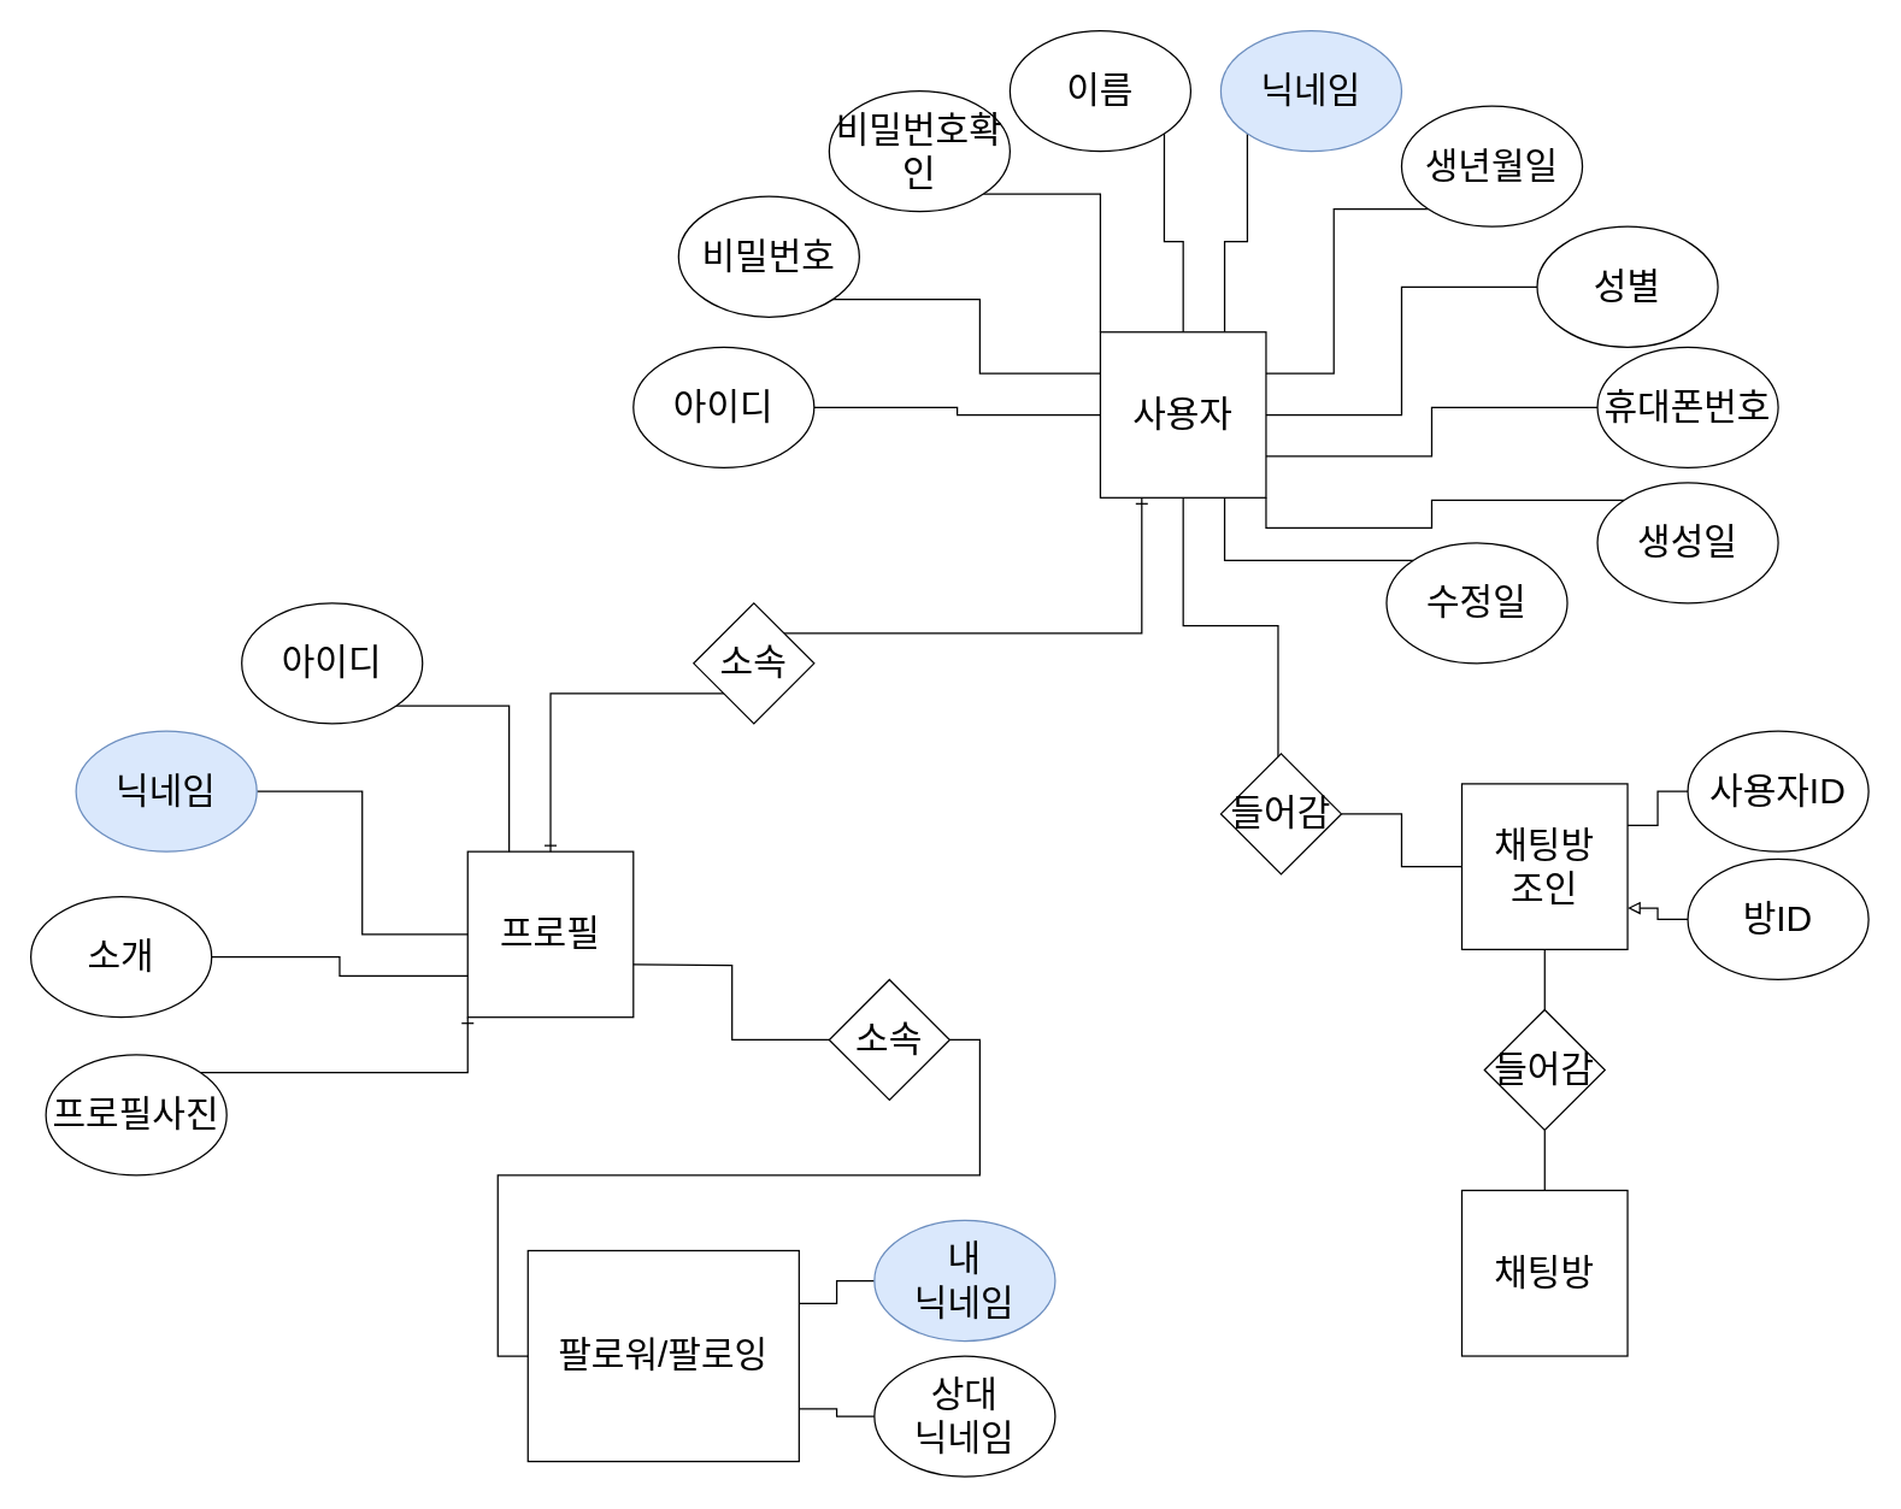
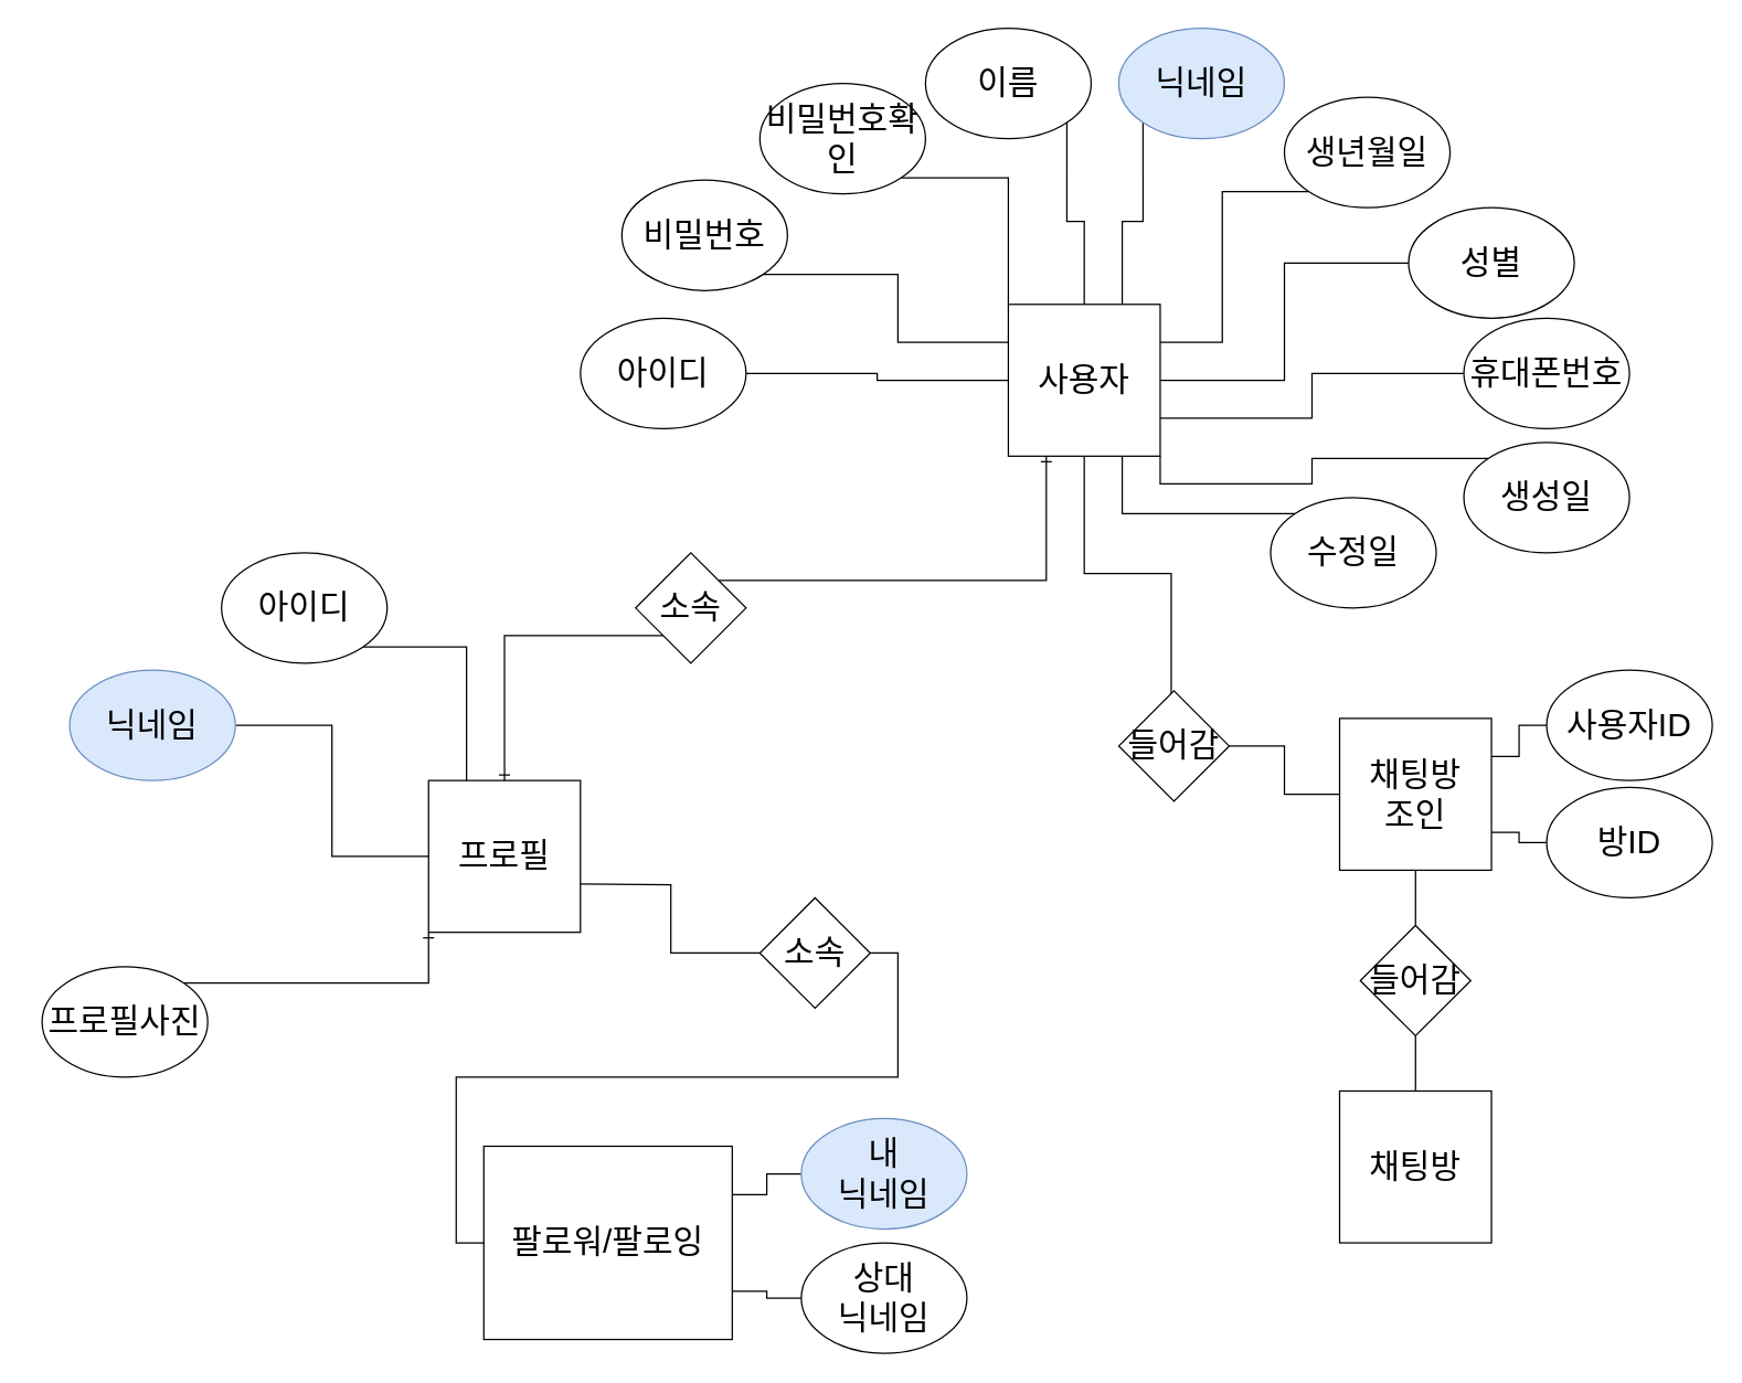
  <mxCell id="0" />
  <mxCell id="1" parent="0" />
  <mxCell id="2" style="edgeStyle=orthogonalEdgeStyle;rounded=0;orthogonalLoop=1;jettySize=auto;html=1;exitX=0.5;exitY=1;exitDx=0;exitDy=0;entryX=0.475;entryY=0.25;entryDx=0;entryDy=0;entryPerimeter=0;endArrow=none;endFill=0;" edge="1" parent="1" source="3" target="52"><mxGeometry relative="1" as="geometry" /></mxCell>
  <mxCell id="3" value="&lt;span style=&quot;font-size: 24px&quot;&gt;사용자&lt;/span&gt;" style="whiteSpace=wrap;html=1;aspect=fixed;" parent="1" vertex="1"><mxGeometry x="730" y="220" width="110" height="110" as="geometry" /></mxCell>
  <mxCell id="4" style="edgeStyle=orthogonalEdgeStyle;rounded=0;orthogonalLoop=1;jettySize=auto;html=1;exitX=1;exitY=0.5;exitDx=0;exitDy=0;endArrow=none;endFill=0;" parent="1" source="5" target="3" edge="1"><mxGeometry relative="1" as="geometry" /></mxCell>
  <mxCell id="5" value="&lt;font style=&quot;font-size: 24px&quot;&gt;아이디&lt;/font&gt;" style="ellipse;whiteSpace=wrap;html=1;" parent="1" vertex="1"><mxGeometry x="420" y="230" width="120" height="80" as="geometry" /></mxCell>
  <mxCell id="6" style="edgeStyle=orthogonalEdgeStyle;rounded=0;orthogonalLoop=1;jettySize=auto;html=1;exitX=1;exitY=1;exitDx=0;exitDy=0;entryX=0;entryY=0;entryDx=0;entryDy=0;endArrow=none;endFill=0;" parent="1" source="7" target="3" edge="1"><mxGeometry relative="1" as="geometry" /></mxCell>
  <mxCell id="7" value="&lt;font style=&quot;font-size: 24px&quot;&gt;비밀번호확인&lt;/font&gt;" style="ellipse;whiteSpace=wrap;html=1;" parent="1" vertex="1"><mxGeometry x="550" y="60" width="120" height="80" as="geometry" /></mxCell>
  <mxCell id="8" style="edgeStyle=orthogonalEdgeStyle;rounded=0;orthogonalLoop=1;jettySize=auto;html=1;exitX=1;exitY=1;exitDx=0;exitDy=0;entryX=0;entryY=0.25;entryDx=0;entryDy=0;endArrow=none;endFill=0;" parent="1" source="9" target="3" edge="1"><mxGeometry relative="1" as="geometry" /></mxCell>
  <mxCell id="9" value="&lt;font style=&quot;font-size: 24px&quot;&gt;비밀번호&lt;/font&gt;" style="ellipse;whiteSpace=wrap;html=1;" parent="1" vertex="1"><mxGeometry x="450" y="130" width="120" height="80" as="geometry" /></mxCell>
  <mxCell id="10" style="edgeStyle=orthogonalEdgeStyle;rounded=0;orthogonalLoop=1;jettySize=auto;html=1;exitX=1;exitY=1;exitDx=0;exitDy=0;endArrow=none;endFill=0;" parent="1" source="11" target="3" edge="1"><mxGeometry relative="1" as="geometry" /></mxCell>
  <mxCell id="11" value="&lt;font style=&quot;font-size: 24px&quot;&gt;이름&lt;/font&gt;" style="ellipse;whiteSpace=wrap;html=1;" parent="1" vertex="1"><mxGeometry x="670" y="20" width="120" height="80" as="geometry" /></mxCell>
  <mxCell id="12" style="edgeStyle=orthogonalEdgeStyle;rounded=0;orthogonalLoop=1;jettySize=auto;html=1;exitX=0;exitY=1;exitDx=0;exitDy=0;entryX=0.75;entryY=0;entryDx=0;entryDy=0;endArrow=none;endFill=0;" parent="1" source="13" target="3" edge="1"><mxGeometry relative="1" as="geometry" /></mxCell>
  <mxCell id="13" value="&lt;font style=&quot;font-size: 24px&quot;&gt;닉네임&lt;/font&gt;" style="ellipse;whiteSpace=wrap;html=1;fillColor=#dae8fc;strokeColor=#6c8ebf;" parent="1" vertex="1"><mxGeometry x="810" y="20" width="120" height="80" as="geometry" /></mxCell>
  <mxCell id="14" style="edgeStyle=orthogonalEdgeStyle;rounded=0;orthogonalLoop=1;jettySize=auto;html=1;exitX=0;exitY=1;exitDx=0;exitDy=0;entryX=1;entryY=0.25;entryDx=0;entryDy=0;endArrow=none;endFill=0;" parent="1" source="15" target="3" edge="1"><mxGeometry relative="1" as="geometry" /></mxCell>
  <mxCell id="15" value="&lt;font style=&quot;font-size: 24px&quot;&gt;생년월일&lt;/font&gt;" style="ellipse;whiteSpace=wrap;html=1;" parent="1" vertex="1"><mxGeometry x="930" y="70" width="120" height="80" as="geometry" /></mxCell>
  <mxCell id="16" style="edgeStyle=orthogonalEdgeStyle;rounded=0;orthogonalLoop=1;jettySize=auto;html=1;exitX=0;exitY=0.5;exitDx=0;exitDy=0;entryX=1;entryY=0.5;entryDx=0;entryDy=0;endArrow=none;endFill=0;" parent="1" source="17" target="3" edge="1"><mxGeometry relative="1" as="geometry" /></mxCell>
  <mxCell id="17" value="&lt;font style=&quot;font-size: 24px&quot;&gt;성별&lt;/font&gt;" style="ellipse;whiteSpace=wrap;html=1;" parent="1" vertex="1"><mxGeometry x="1020" y="150" width="120" height="80" as="geometry" /></mxCell>
  <mxCell id="18" style="edgeStyle=orthogonalEdgeStyle;rounded=0;orthogonalLoop=1;jettySize=auto;html=1;exitX=0;exitY=0.5;exitDx=0;exitDy=0;entryX=1;entryY=0.75;entryDx=0;entryDy=0;endArrow=none;endFill=0;" parent="1" source="19" target="3" edge="1"><mxGeometry relative="1" as="geometry" /></mxCell>
  <mxCell id="19" value="&lt;span style=&quot;font-size: 24px&quot;&gt;휴대폰번호&lt;/span&gt;" style="ellipse;whiteSpace=wrap;html=1;" parent="1" vertex="1"><mxGeometry x="1060" y="230" width="120" height="80" as="geometry" /></mxCell>
  <mxCell id="20" value="&lt;span style=&quot;font-size: 24px&quot;&gt;프로필&lt;br&gt;&lt;/span&gt;" style="whiteSpace=wrap;html=1;aspect=fixed;" parent="1" vertex="1"><mxGeometry x="310" y="565" width="110" height="110" as="geometry" /></mxCell>
  <mxCell id="21" style="edgeStyle=orthogonalEdgeStyle;rounded=0;orthogonalLoop=1;jettySize=auto;html=1;exitX=1;exitY=0.5;exitDx=0;exitDy=0;endArrow=none;endFill=0;" parent="1" source="22" target="20" edge="1"><mxGeometry relative="1" as="geometry" /></mxCell>
  <mxCell id="22" value="&lt;font style=&quot;font-size: 24px&quot;&gt;닉네임&lt;/font&gt;" style="ellipse;whiteSpace=wrap;html=1;fillColor=#dae8fc;strokeColor=#6c8ebf;" parent="1" vertex="1"><mxGeometry x="50" y="485" width="120" height="80" as="geometry" /></mxCell>
- <mxCell id="23" style="edgeStyle=orthogonalEdgeStyle;rounded=0;orthogonalLoop=1;jettySize=auto;html=1;exitX=1;exitY=0.5;exitDx=0;exitDy=0;entryX=0;entryY=0.75;entryDx=0;entryDy=0;endArrow=none;endFill=0;" parent="1" source="24" target="20" edge="1"><mxGeometry relative="1" as="geometry" /></mxCell>
- <mxCell id="24" value="&lt;font style=&quot;font-size: 24px&quot;&gt;소개&lt;/font&gt;" style="ellipse;whiteSpace=wrap;html=1;" parent="1" vertex="1"><mxGeometry x="20" y="595" width="120" height="80" as="geometry" /></mxCell>
  <mxCell id="25" style="edgeStyle=orthogonalEdgeStyle;rounded=0;orthogonalLoop=1;jettySize=auto;html=1;exitX=1;exitY=0;exitDx=0;exitDy=0;entryX=0.25;entryY=1;entryDx=0;entryDy=0;endArrow=ERone;endFill=0;" parent="1" source="27" target="3" edge="1"><mxGeometry relative="1" as="geometry" /></mxCell>
  <mxCell id="26" style="edgeStyle=orthogonalEdgeStyle;rounded=0;orthogonalLoop=1;jettySize=auto;html=1;exitX=0;exitY=1;exitDx=0;exitDy=0;entryX=0.5;entryY=0;entryDx=0;entryDy=0;endArrow=ERone;endFill=0;" parent="1" source="27" target="20" edge="1"><mxGeometry relative="1" as="geometry" /></mxCell>
  <mxCell id="27" value="&lt;font style=&quot;font-size: 24px&quot;&gt;소속&lt;/font&gt;" style="rhombus;whiteSpace=wrap;html=1;" parent="1" vertex="1"><mxGeometry x="460" y="400" width="80" height="80" as="geometry" /></mxCell>
  <mxCell id="28" style="edgeStyle=orthogonalEdgeStyle;rounded=0;orthogonalLoop=1;jettySize=auto;html=1;exitX=1;exitY=0;exitDx=0;exitDy=0;entryX=0;entryY=1;entryDx=0;entryDy=0;endArrow=ERone;endFill=0;" parent="1" source="29" target="20" edge="1"><mxGeometry relative="1" as="geometry" /></mxCell>
  <mxCell id="29" value="&lt;font style=&quot;font-size: 24px&quot;&gt;프로필사진&lt;/font&gt;" style="ellipse;whiteSpace=wrap;html=1;" parent="1" vertex="1"><mxGeometry x="30" y="700" width="120" height="80" as="geometry" /></mxCell>
  <mxCell id="30" style="edgeStyle=orthogonalEdgeStyle;rounded=0;orthogonalLoop=1;jettySize=auto;html=1;exitX=0.5;exitY=1;exitDx=0;exitDy=0;entryX=0.5;entryY=0;entryDx=0;entryDy=0;endArrow=none;endFill=0;" edge="1" parent="1" source="31" target="54"><mxGeometry relative="1" as="geometry" /></mxCell>
  <mxCell id="31" value="&lt;span style=&quot;font-size: 24px&quot;&gt;채팅방&lt;br&gt;조인&lt;br&gt;&lt;/span&gt;" style="whiteSpace=wrap;html=1;aspect=fixed;" parent="1" vertex="1"><mxGeometry x="970" y="520" width="110" height="110" as="geometry" /></mxCell>
  <mxCell id="32" style="edgeStyle=orthogonalEdgeStyle;rounded=0;orthogonalLoop=1;jettySize=auto;html=1;exitX=0;exitY=0.5;exitDx=0;exitDy=0;entryX=1;entryY=0.25;entryDx=0;entryDy=0;endArrow=none;endFill=0;" edge="1" parent="1" source="33" target="31"><mxGeometry relative="1" as="geometry" /></mxCell>
  <mxCell id="33" value="&lt;span style=&quot;font-size: 24px&quot;&gt;사용자ID&lt;/span&gt;" style="ellipse;whiteSpace=wrap;html=1;" parent="1" vertex="1"><mxGeometry x="1120" y="485" width="120" height="80" as="geometry" /></mxCell>
- <mxCell id="34" style="edgeStyle=orthogonalEdgeStyle;rounded=0;orthogonalLoop=1;jettySize=auto;html=1;exitX=0;exitY=0.5;exitDx=0;exitDy=0;entryX=1;entryY=0.75;entryDx=0;entryDy=0;endArrow=block;endFill=0;" edge="1" parent="1" source="35" target="31"><mxGeometry relative="1" as="geometry" /></mxCell>
+ <mxCell id="34" style="edgeStyle=orthogonalEdgeStyle;rounded=0;orthogonalLoop=1;jettySize=auto;html=1;exitX=0;exitY=0.5;exitDx=0;exitDy=0;entryX=1;entryY=0.75;entryDx=0;entryDy=0;endArrow=none;endFill=0;" edge="1" parent="1" source="35" target="31"><mxGeometry relative="1" as="geometry" /></mxCell>
  <mxCell id="35" value="&lt;span style=&quot;font-size: 24px&quot;&gt;방ID&lt;/span&gt;" style="ellipse;whiteSpace=wrap;html=1;" parent="1" vertex="1"><mxGeometry x="1120" y="570" width="120" height="80" as="geometry" /></mxCell>
  <mxCell id="36" style="edgeStyle=orthogonalEdgeStyle;rounded=0;orthogonalLoop=1;jettySize=auto;html=1;exitX=1;exitY=1;exitDx=0;exitDy=0;entryX=0.25;entryY=0;entryDx=0;entryDy=0;endArrow=none;endFill=0;" parent="1" source="37" target="20" edge="1"><mxGeometry relative="1" as="geometry" /></mxCell>
  <mxCell id="37" value="&lt;span style=&quot;font-size: 24px&quot;&gt;아이디&lt;/span&gt;" style="ellipse;whiteSpace=wrap;html=1;" parent="1" vertex="1"><mxGeometry x="160" y="400" width="120" height="80" as="geometry" /></mxCell>
  <mxCell id="38" style="edgeStyle=orthogonalEdgeStyle;rounded=0;orthogonalLoop=1;jettySize=auto;html=1;exitX=1;exitY=0.5;exitDx=0;exitDy=0;entryX=0;entryY=0.5;entryDx=0;entryDy=0;endArrow=none;endFill=0;" parent="1" target="45" edge="1"><mxGeometry relative="1" as="geometry"><mxPoint x="420" y="640" as="sourcePoint" /></mxGeometry></mxCell>
  <mxCell id="39" value="&lt;span style=&quot;font-size: 24px&quot;&gt;팔로워/팔로잉&lt;br&gt;&lt;/span&gt;" style="whiteSpace=wrap;html=1;aspect=fixed;" parent="1" vertex="1"><mxGeometry x="350" y="830" width="180" height="140" as="geometry" /></mxCell>
  <mxCell id="40" style="edgeStyle=orthogonalEdgeStyle;rounded=0;orthogonalLoop=1;jettySize=auto;html=1;exitX=0;exitY=0.5;exitDx=0;exitDy=0;entryX=1;entryY=0.25;entryDx=0;entryDy=0;endArrow=none;endFill=0;" parent="1" source="41" target="39" edge="1"><mxGeometry relative="1" as="geometry" /></mxCell>
  <mxCell id="41" value="&lt;span style=&quot;font-size: 24px&quot;&gt;내&lt;br&gt;닉네임&lt;/span&gt;" style="ellipse;whiteSpace=wrap;html=1;fillColor=#dae8fc;strokeColor=#6c8ebf;" parent="1" vertex="1"><mxGeometry x="580" y="810" width="120" height="80" as="geometry" /></mxCell>
  <mxCell id="42" style="edgeStyle=orthogonalEdgeStyle;rounded=0;orthogonalLoop=1;jettySize=auto;html=1;exitX=0;exitY=0.5;exitDx=0;exitDy=0;entryX=1;entryY=0.75;entryDx=0;entryDy=0;endArrow=none;endFill=0;" parent="1" source="43" target="39" edge="1"><mxGeometry relative="1" as="geometry" /></mxCell>
  <mxCell id="43" value="&lt;span style=&quot;font-size: 24px&quot;&gt;상대&lt;br&gt;닉네임&lt;/span&gt;" style="ellipse;whiteSpace=wrap;html=1;" parent="1" vertex="1"><mxGeometry x="580" y="900" width="120" height="80" as="geometry" /></mxCell>
  <mxCell id="44" style="edgeStyle=orthogonalEdgeStyle;rounded=0;orthogonalLoop=1;jettySize=auto;html=1;exitX=1;exitY=0.5;exitDx=0;exitDy=0;entryX=0;entryY=0.5;entryDx=0;entryDy=0;endArrow=none;endFill=0;" parent="1" source="45" target="39" edge="1"><mxGeometry relative="1" as="geometry" /></mxCell>
  <mxCell id="45" value="&lt;font style=&quot;font-size: 24px&quot;&gt;소속&lt;/font&gt;" style="rhombus;whiteSpace=wrap;html=1;" parent="1" vertex="1"><mxGeometry x="550" y="650" width="80" height="80" as="geometry" /></mxCell>
  <mxCell id="46" style="edgeStyle=orthogonalEdgeStyle;rounded=0;orthogonalLoop=1;jettySize=auto;html=1;exitX=0;exitY=0;exitDx=0;exitDy=0;entryX=1;entryY=1;entryDx=0;entryDy=0;endArrow=none;endFill=0;" parent="1" source="47" target="3" edge="1"><mxGeometry relative="1" as="geometry" /></mxCell>
  <mxCell id="47" value="&lt;span style=&quot;font-size: 24px&quot;&gt;생성일&lt;/span&gt;" style="ellipse;whiteSpace=wrap;html=1;" parent="1" vertex="1"><mxGeometry x="1060" y="320" width="120" height="80" as="geometry" /></mxCell>
  <mxCell id="48" style="edgeStyle=orthogonalEdgeStyle;rounded=0;orthogonalLoop=1;jettySize=auto;html=1;exitX=0;exitY=0;exitDx=0;exitDy=0;entryX=0.75;entryY=1;entryDx=0;entryDy=0;endArrow=none;endFill=0;" parent="1" source="49" target="3" edge="1"><mxGeometry relative="1" as="geometry" /></mxCell>
  <mxCell id="49" value="&lt;span style=&quot;font-size: 24px&quot;&gt;수정일&lt;/span&gt;" style="ellipse;whiteSpace=wrap;html=1;" parent="1" vertex="1"><mxGeometry x="920" y="360" width="120" height="80" as="geometry" /></mxCell>
  <mxCell id="50" value="&lt;span style=&quot;font-size: 24px&quot;&gt;채팅방&lt;br&gt;&lt;/span&gt;" style="whiteSpace=wrap;html=1;aspect=fixed;" vertex="1" parent="1"><mxGeometry x="970" y="790" width="110" height="110" as="geometry" /></mxCell>
  <mxCell id="51" style="edgeStyle=orthogonalEdgeStyle;rounded=0;orthogonalLoop=1;jettySize=auto;html=1;exitX=1;exitY=0.5;exitDx=0;exitDy=0;endArrow=none;endFill=0;" edge="1" parent="1" source="52" target="31"><mxGeometry relative="1" as="geometry" /></mxCell>
  <mxCell id="52" value="&lt;font style=&quot;font-size: 24px&quot;&gt;들어감&lt;/font&gt;" style="rhombus;whiteSpace=wrap;html=1;" vertex="1" parent="1"><mxGeometry x="810" y="500" width="80" height="80" as="geometry" /></mxCell>
  <mxCell id="53" style="edgeStyle=orthogonalEdgeStyle;rounded=0;orthogonalLoop=1;jettySize=auto;html=1;exitX=0.5;exitY=1;exitDx=0;exitDy=0;endArrow=none;endFill=0;" edge="1" parent="1" source="54" target="50"><mxGeometry relative="1" as="geometry" /></mxCell>
  <mxCell id="54" value="&lt;font style=&quot;font-size: 24px&quot;&gt;들어감&lt;/font&gt;" style="rhombus;whiteSpace=wrap;html=1;" vertex="1" parent="1"><mxGeometry x="985" y="670" width="80" height="80" as="geometry" /></mxCell>
